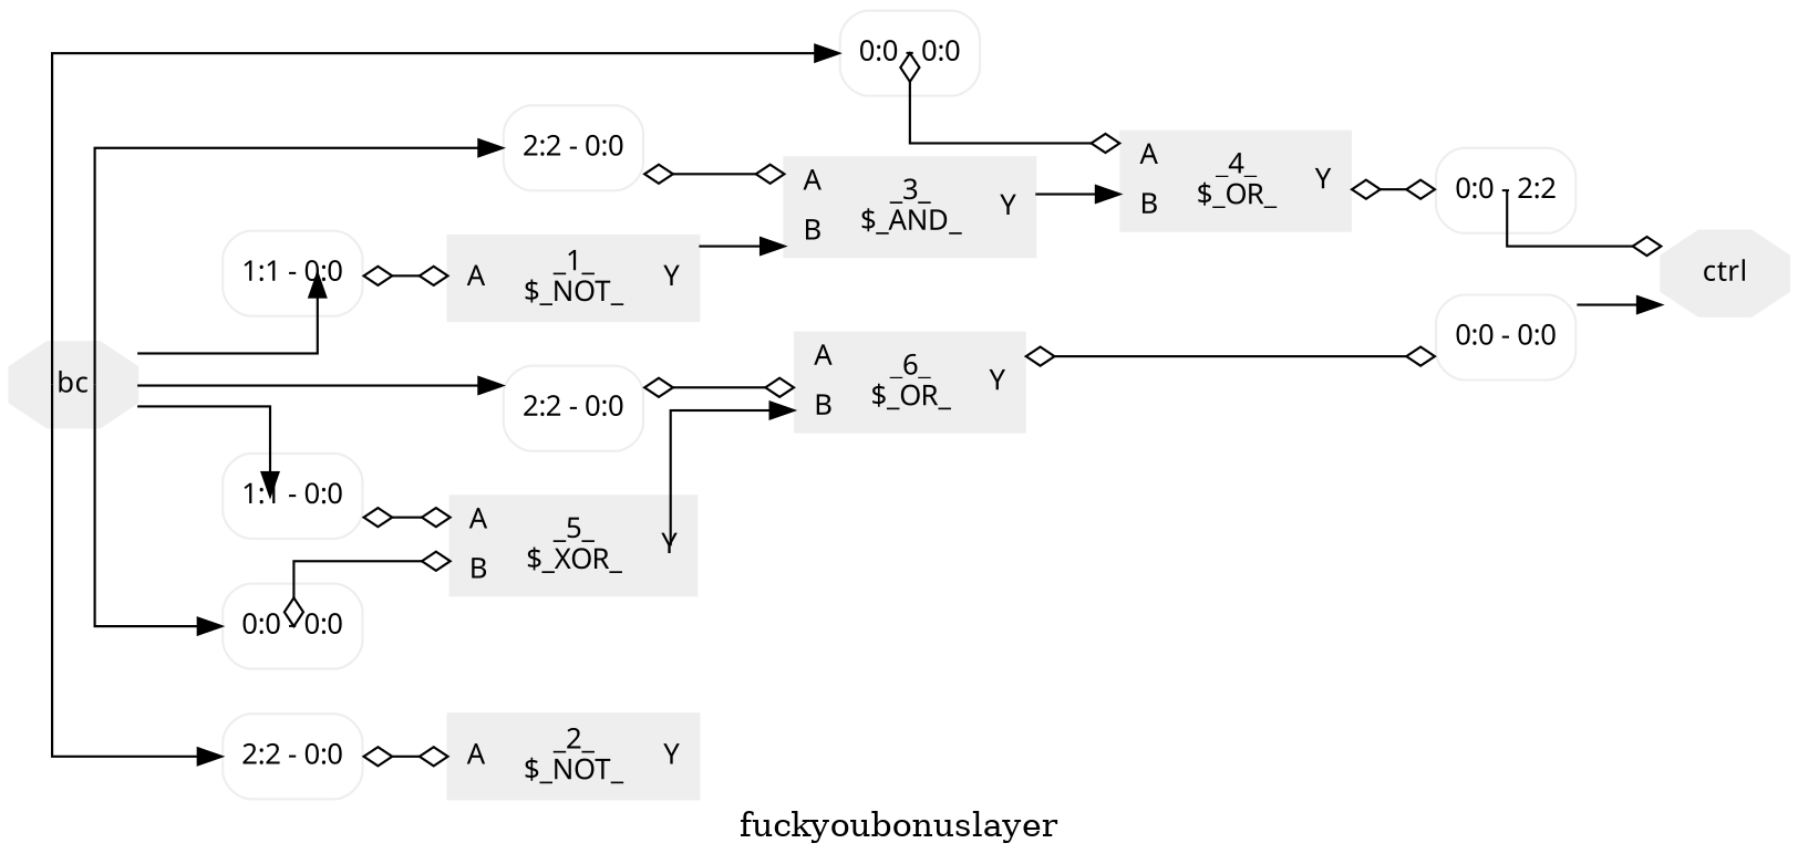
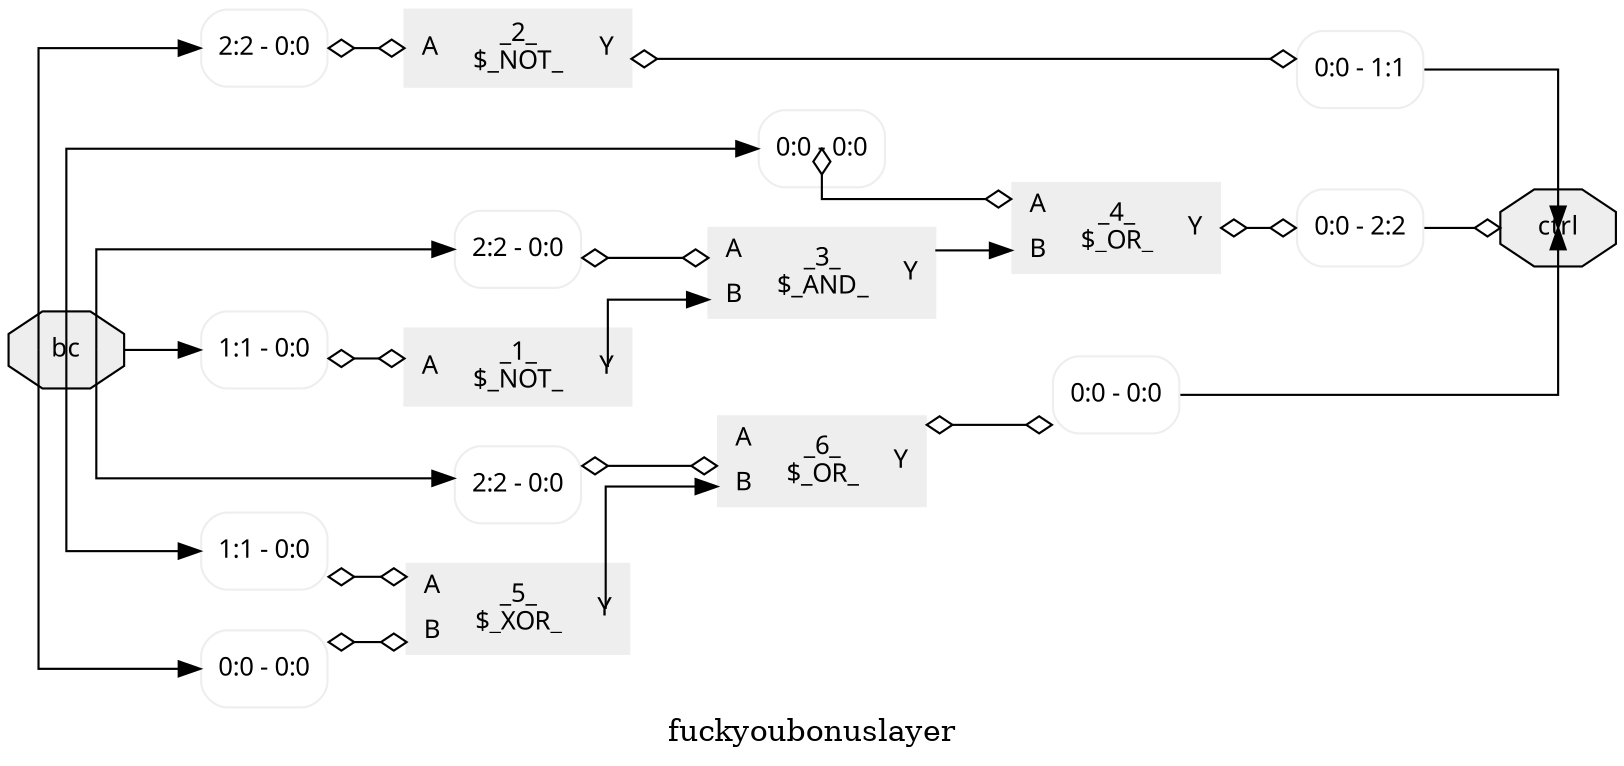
  digraph {
    label=fuckyoubonuslayer
    ordering=in
    rankdir=LR
    remincross=true
    spline=ortho
    splines=ortho
    node [color="#EEEEEE" fillcolor="#EEEEEE" fontname=Verdana fontsize=12 shape=record style=rounded]
    edge [color=black headport="s0:w" tailport=e]
-   n1 [fontcolor=black label=bc shape=octagon style=filled]
-   n2 [fontcolor=black label=ctrl shape=octagon style=filled]
+   n1 [color=black fontcolor=black label=bc shape=octagon style=filled]
+   n2 [color=black fontcolor=black label=ctrl shape=octagon style=filled]
    n3 [label="<s0> 1:1 - 0:0 "]
    n4 [label="<s0> 2:2 - 0:0 "]
    n5 [label="<s0> 2:2 - 0:0 "]
    n6 [label="<s0> 0:0 - 0:0 "]
    n7 [label="<s0> 1:1 - 0:0 "]
    n8 [label="<s0> 0:0 - 0:0 "]
    n9 [label="<s0> 2:2 - 0:0 "]
    n10 [label="{{<p6> A}|_1_\n$_NOT_|{<p7> Y}}" style=filled]
    n11 [label="{{<p6> A}|_2_\n$_NOT_|{<p7> Y}}" style=filled]
    n12 [label="{{<p6> A|<p10> B}|_3_\n$_AND_|{<p7> Y}}" style=filled]
    n13 [label="{{<p6> A|<p10> B}|_4_\n$_OR_|{<p7> Y}}" style=filled]
    n14 [label="{{<p6> A|<p10> B}|_5_\n$_XOR_|{<p7> Y}}" style=filled]
    n15 [label="{{<p6> A|<p10> B}|_6_\n$_OR_|{<p7> Y}}" style=filled]
+   n16 [label="<s0> 0:0 - 1:1 "]
    n17 [label="<s0> 0:0 - 2:2 "]
    n18 [label="<s0> 0:0 - 0:0 "]
    subgraph sub_1 {
      rank=source
      n1
    }
    subgraph sub_2 {
      rank=sink
      n2
    }
    n1 -> n3
    n1 -> n4
    n1 -> n5
    n1 -> n6
    n1 -> n7
    n1 -> n8
    n1 -> n9
    n3 -> n10 [arrowhead=odiamond arrowtail=odiamond dir=both headport="p6:w"]
    n4 -> n11 [arrowhead=odiamond arrowtail=odiamond dir=both headport="p6:w"]
    n5 -> n12 [arrowhead=odiamond arrowtail=odiamond dir=both headport="p10:w"]
    n6 -> n13 [arrowhead=odiamond arrowtail=odiamond dir=both headport="p6:w"]
    n7 -> n14 [arrowhead=odiamond arrowtail=odiamond dir=both headport="p6:w"]
    n8 -> n14 [arrowhead=odiamond arrowtail=odiamond dir=both headport="p10:w"]
    n9 -> n15 [arrowhead=odiamond arrowtail=odiamond dir=both headport="p10:w"]
    n10 -> n12 [headport="p6:w" tailport="p7:e"]
+   n11 -> n16 [arrowhead=odiamond arrowtail=odiamond dir=both headport=w tailport="p7:e"]
    n12 -> n13 [headport="p10:w" tailport="p7:e"]
    n13 -> n17 [arrowhead=odiamond arrowtail=odiamond dir=both headport=w tailport="p7:e"]
    n14 -> n15 [headport="p6:w" tailport="p7:e"]
    n15 -> n18 [arrowhead=odiamond arrowtail=odiamond dir=both headport=w tailport="p7:e"]
+   n16 -> n2 [headport=w tailport="s0:e"]
    n17 -> n2 [arrowhead=odiamond headport=w tailport="s0:e"]
    n18 -> n2 [headport=w tailport="s0:e"]
  }
